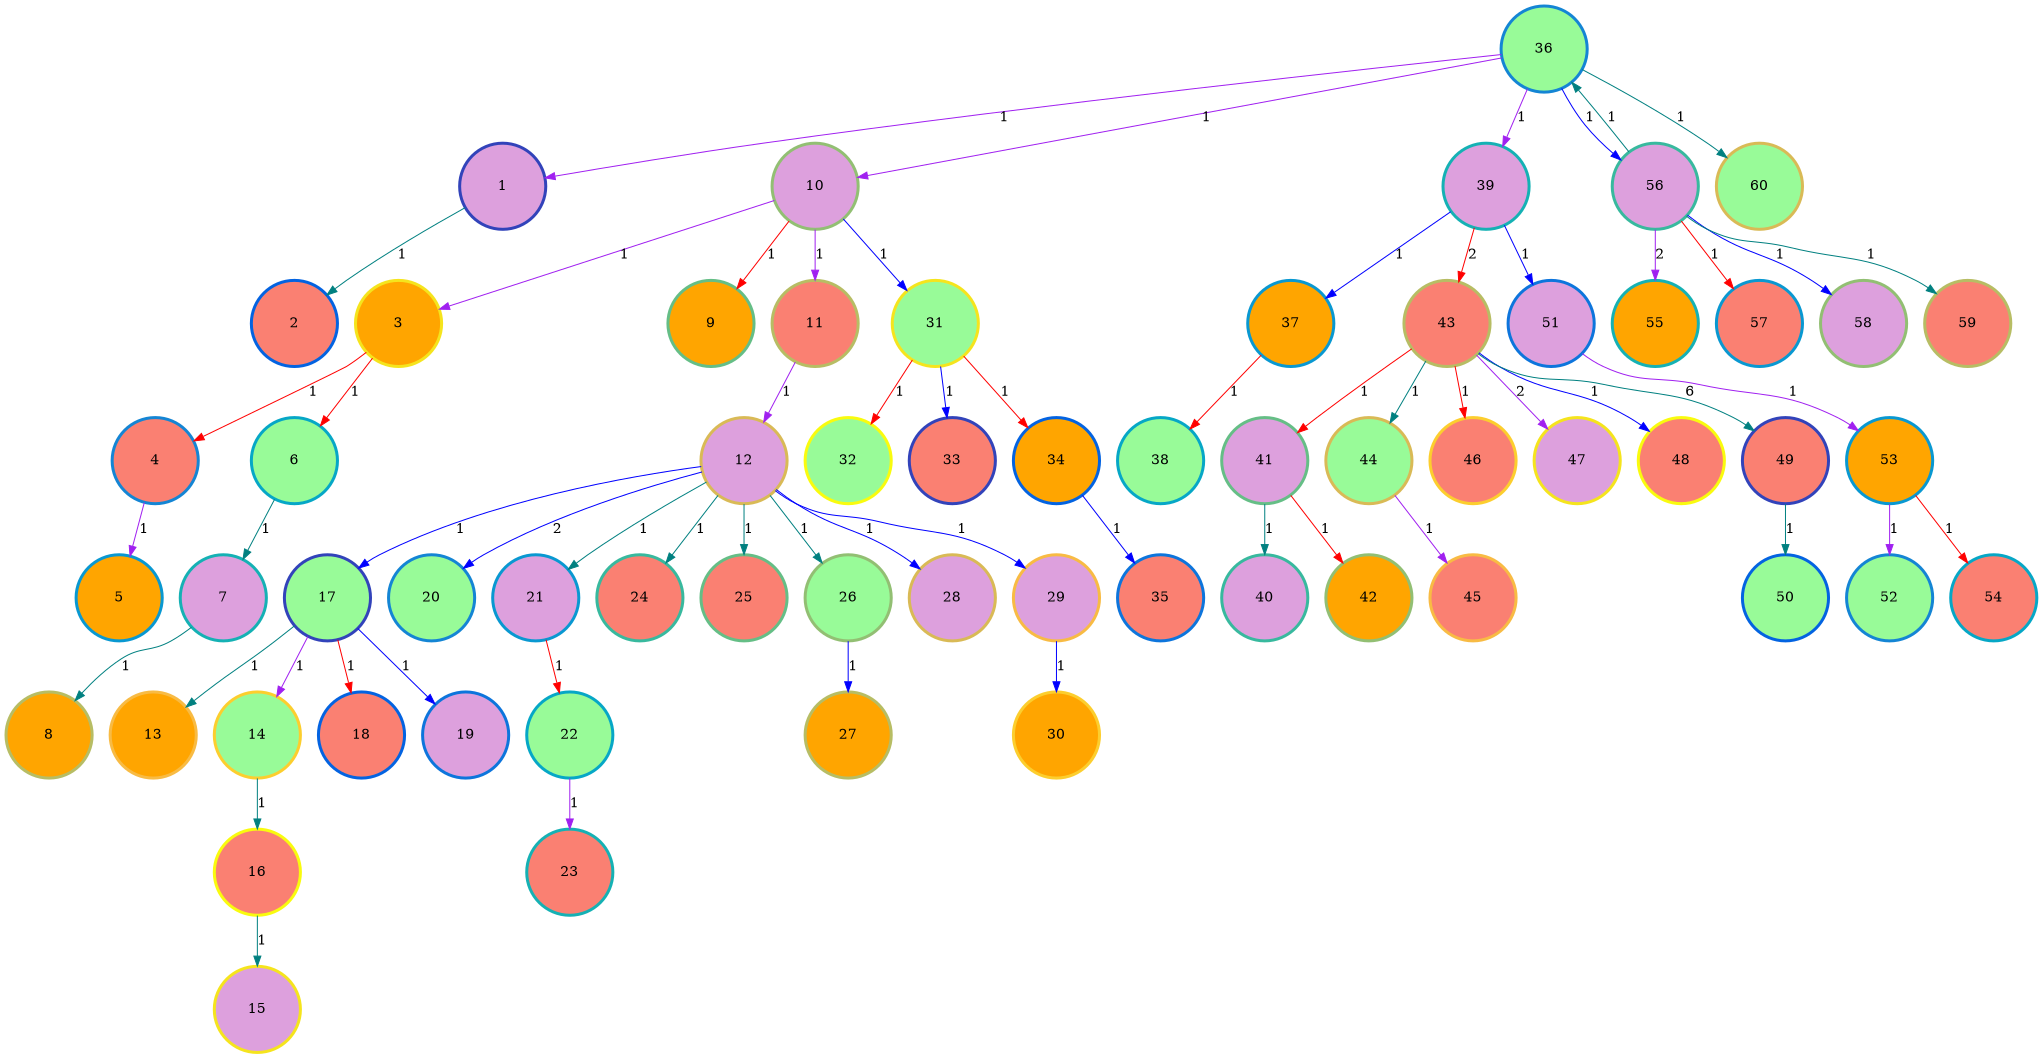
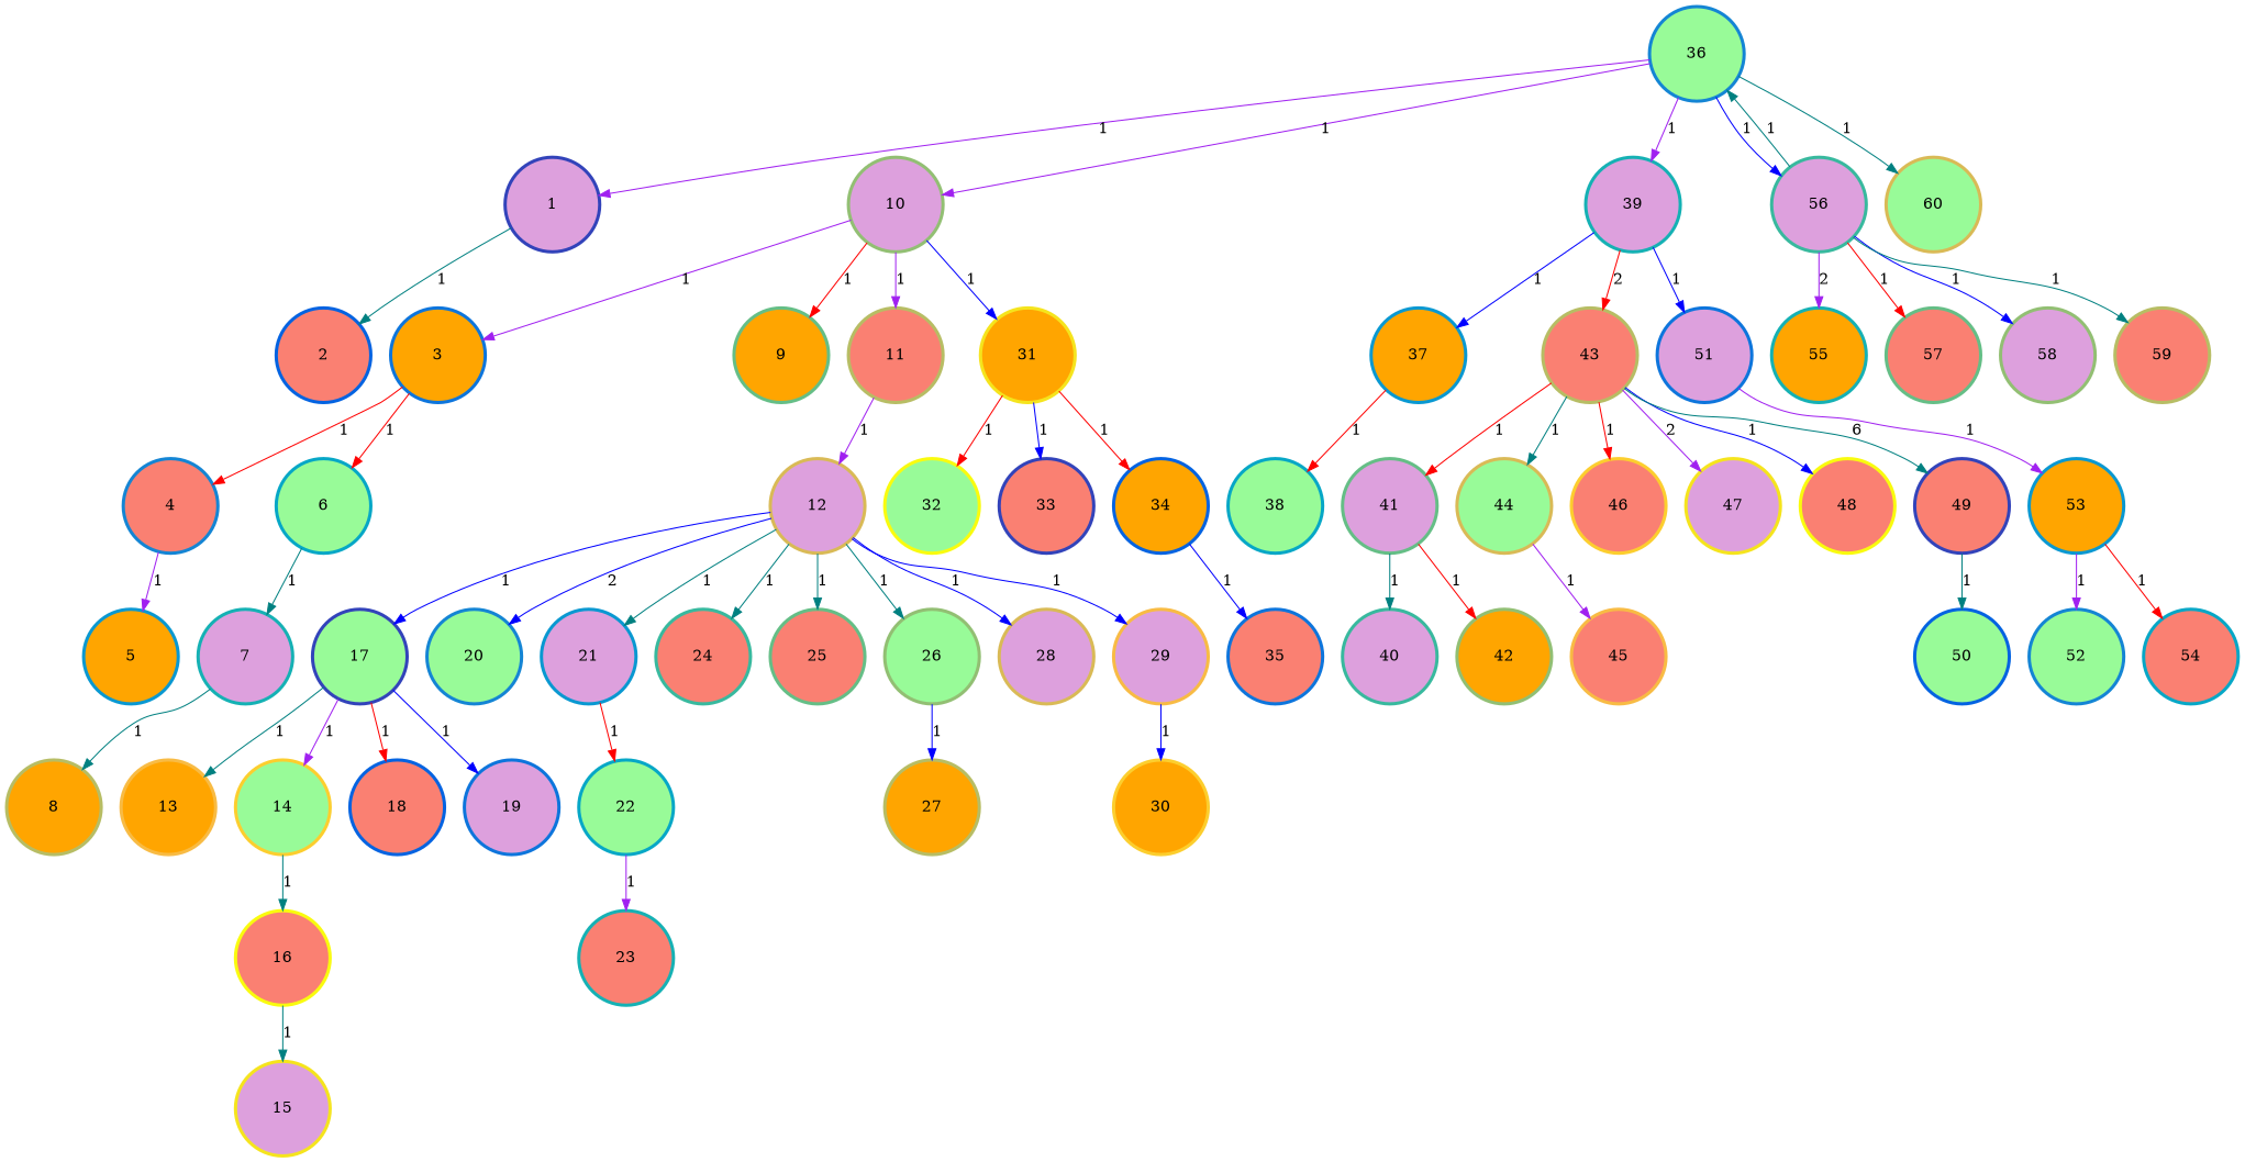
  digraph {
    rankdir=TB
    node [color="#B7BD64" fillcolor=salmon penwidth=3 style=filled]
    edge [color=teal penwidth=1]
    n1 [color="#3243BA" fillcolor=plum height=1.2 label=1 width=1.2]
    n2 [color="#0363E1" height=1.2 label=2 width=1.2]
-   n3 [color="#F5E41D" fillcolor=orange height=1.2 label=3 width=1.2]
+   n3 [color="#0D75DC" fillcolor=orange height=1.2 label=3 width=1.2]
    n4 [color="#1485D4" height=1.2 label=4 width=1.2]
    n5 [color="#06A7C6" fillcolor=palegreen height=1.2 label=6 width=1.2]
    n6 [color="#0998D1" fillcolor=orange height=1.2 label=5 width=1.2]
    n7 [color="#15B1B4" fillcolor=plum height=1.2 label=7 width=1.2]
    n8 [fillcolor=orange height=1.2 label=8 width=1.2]
    n9 [color="#65BE86" fillcolor=orange height=1.2 label=9 width=1.2]
    n10 [color="#92BF73" fillcolor=plum height=1.2 label=10 width=1.2]
    n11 [height=1.2 label=11 width=1.2]
-   n12 [color="#F5E41D" fillcolor=palegreen height=1.2 label=31 width=1.2]
+   n12 [color="#F5E41D" fillcolor=orange height=1.2 label=31 width=1.2]
    n13 [color="#D9BA56" fillcolor=plum height=1.2 label=12 width=1.2]
    n14 [color="#F9FB0E" fillcolor=palegreen height=1.2 label=32 width=1.2]
    n15 [color="#3243BA" height=1.2 label=33 width=1.2]
    n16 [color="#0363E1" fillcolor=orange height=1.2 label=34 width=1.2]
    n17 [color="#3243BA" fillcolor=palegreen height=1.2 label=17 width=1.2]
    n18 [color="#1485D4" fillcolor=palegreen height=1.2 label=20 width=1.2]
    n19 [color="#0998D1" fillcolor=plum height=1.2 label=21 width=1.2]
    n20 [color="#38B99E" height=1.2 label=24 width=1.2]
    n21 [color="#65BE86" height=1.2 label=25 width=1.2]
    n22 [color="#92BF73" fillcolor=palegreen height=1.2 label=26 width=1.2]
    n23 [color="#D9BA56" fillcolor=plum height=1.2 label=28 width=1.2]
    n24 [color="#F8BB44" fillcolor=plum height=1.2 label=29 width=1.2]
    n25 [color="#F8BB44" fillcolor=orange height=1.2 label=13 width=1.2]
    n26 [color="#FCCE2E" fillcolor=palegreen height=1.2 label=14 width=1.2]
    n27 [color="#0363E1" height=1.2 label=18 width=1.2]
    n28 [color="#0D75DC" fillcolor=plum height=1.2 label=19 width=1.2]
    n29 [color="#06A7C6" fillcolor=palegreen height=1.2 label=22 width=1.2]
    n30 [fillcolor=orange height=1.2 label=27 width=1.2]
    n31 [color="#FCCE2E" fillcolor=orange height=1.2 label=30 width=1.2]
    n32 [color="#F9FB0E" height=1.2 label=16 width=1.2]
    n33 [color="#F5E41D" fillcolor=plum height=1.2 label=15 width=1.2]
    n34 [color="#15B1B4" height=1.2 label=23 width=1.2]
    n35 [color="#0D75DC" height=1.2 label=35 width=1.2]
    n36 [color="#1485D4" fillcolor=palegreen height=1.2 label=36 width=1.2]
    n37 [color="#15B1B4" fillcolor=plum height=1.2 label=39 width=1.2]
    n38 [color="#38B99E" fillcolor=plum height=1.2 label=56 width=1.2]
    n39 [color="#D9BA56" fillcolor=palegreen height=1.2 label=60 width=1.2]
    n40 [color="#0998D1" fillcolor=orange height=1.2 label=37 width=1.2]
    n41 [height=1.2 label=43 width=1.2]
    n42 [color="#0D75DC" fillcolor=plum height=1.2 label=51 width=1.2]
    n43 [color="#15B1B4" fillcolor=orange height=1.2 label=55 width=1.2]
-   n44 [color="#0998D1" height=1.2 label=57 width=1.2]
+   n44 [color="#65BE86" height=1.2 label=57 width=1.2]
    n45 [color="#92BF73" fillcolor=plum height=1.2 label=58 width=1.2]
    n46 [height=1.2 label=59 width=1.2]
    n47 [color="#06A7C6" fillcolor=palegreen height=1.2 label=38 width=1.2]
    n48 [color="#65BE86" fillcolor=plum height=1.2 label=41 width=1.2]
    n49 [color="#D9BA56" fillcolor=palegreen height=1.2 label=44 width=1.2]
    n50 [color="#FCCE2E" height=1.2 label=46 width=1.2]
    n51 [color="#F5E41D" fillcolor=plum height=1.2 label=47 width=1.2]
    n52 [color="#F9FB0E" height=1.2 label=48 width=1.2]
    n53 [color="#3243BA" height=1.2 label=49 width=1.2]
    n54 [color="#0998D1" fillcolor=orange height=1.2 label=53 width=1.2]
    n55 [color="#38B99E" fillcolor=plum height=1.2 label=40 width=1.2]
    n56 [color="#92BF73" fillcolor=orange height=1.2 label=42 width=1.2]
    n57 [color="#F8BB44" height=1.2 label=45 width=1.2]
    n58 [color="#0363E1" fillcolor=palegreen height=1.2 label=50 width=1.2]
    n59 [color="#1485D4" fillcolor=palegreen height=1.2 label=52 width=1.2]
    n60 [color="#06A7C6" height=1.2 label=54 width=1.2]
    n1 -> n2 [label=1]
    n3 -> n4 [color=red label=1]
    n3 -> n5 [color=red label=1]
    n4 -> n6 [color=purple label=1]
    n5 -> n7 [label=1]
    n7 -> n8 [label=1]
    n10 -> n3 [color=purple label=1]
    n10 -> n9 [color=red label=1]
    n10 -> n11 [color=purple label=1]
    n10 -> n12 [color=blue label=1]
    n11 -> n13 [color=purple label=1]
    n12 -> n14 [color=red label=1]
    n12 -> n15 [color=blue label=1]
    n12 -> n16 [color=red label=1]
    n13 -> n17 [color=blue label=1]
    n13 -> n18 [color=blue label=2]
    n13 -> n19 [label=1]
    n13 -> n20 [label=1]
    n13 -> n21 [label=1]
    n13 -> n22 [label=1]
    n13 -> n23 [color=blue label=1]
    n13 -> n24 [color=blue label=1]
    n16 -> n35 [color=blue label=1]
    n17 -> n25 [label=1]
    n17 -> n26 [color=purple label=1]
    n17 -> n27 [color=red label=1]
    n17 -> n28 [color=blue label=1]
    n19 -> n29 [color=red label=1]
    n22 -> n30 [color=blue label=1]
    n24 -> n31 [color=blue label=1]
    n26 -> n32 [label=1]
    n29 -> n34 [color=purple label=1]
    n32 -> n33 [label=1]
    n36 -> n1 [color=purple label=1]
    n36 -> n10 [color=purple label=1]
    n36 -> n37 [color=purple label=1]
    n36 -> n38 [color=blue label=1]
    n36 -> n39 [label=1]
    n37 -> n40 [color=blue label=1]
    n37 -> n41 [color=red label=2]
    n37 -> n42 [color=blue label=1]
    n38 -> n36 [label=1]
    n38 -> n43 [color=purple label=2]
    n38 -> n44 [color=red label=1]
    n38 -> n45 [color=blue label=1]
    n38 -> n46 [label=1]
    n40 -> n47 [color=red label=1]
    n41 -> n48 [color=red label=1]
    n41 -> n49 [label=1]
    n41 -> n50 [color=red label=1]
    n41 -> n51 [color=purple label=2]
    n41 -> n52 [color=blue label=1]
    n41 -> n53 [label=6]
    n42 -> n54 [color=purple label=1]
    n48 -> n55 [label=1]
    n48 -> n56 [color=red label=1]
    n49 -> n57 [color=purple label=1]
    n53 -> n58 [label=1]
    n54 -> n59 [color=purple label=1]
    n54 -> n60 [color=red label=1]
  }
